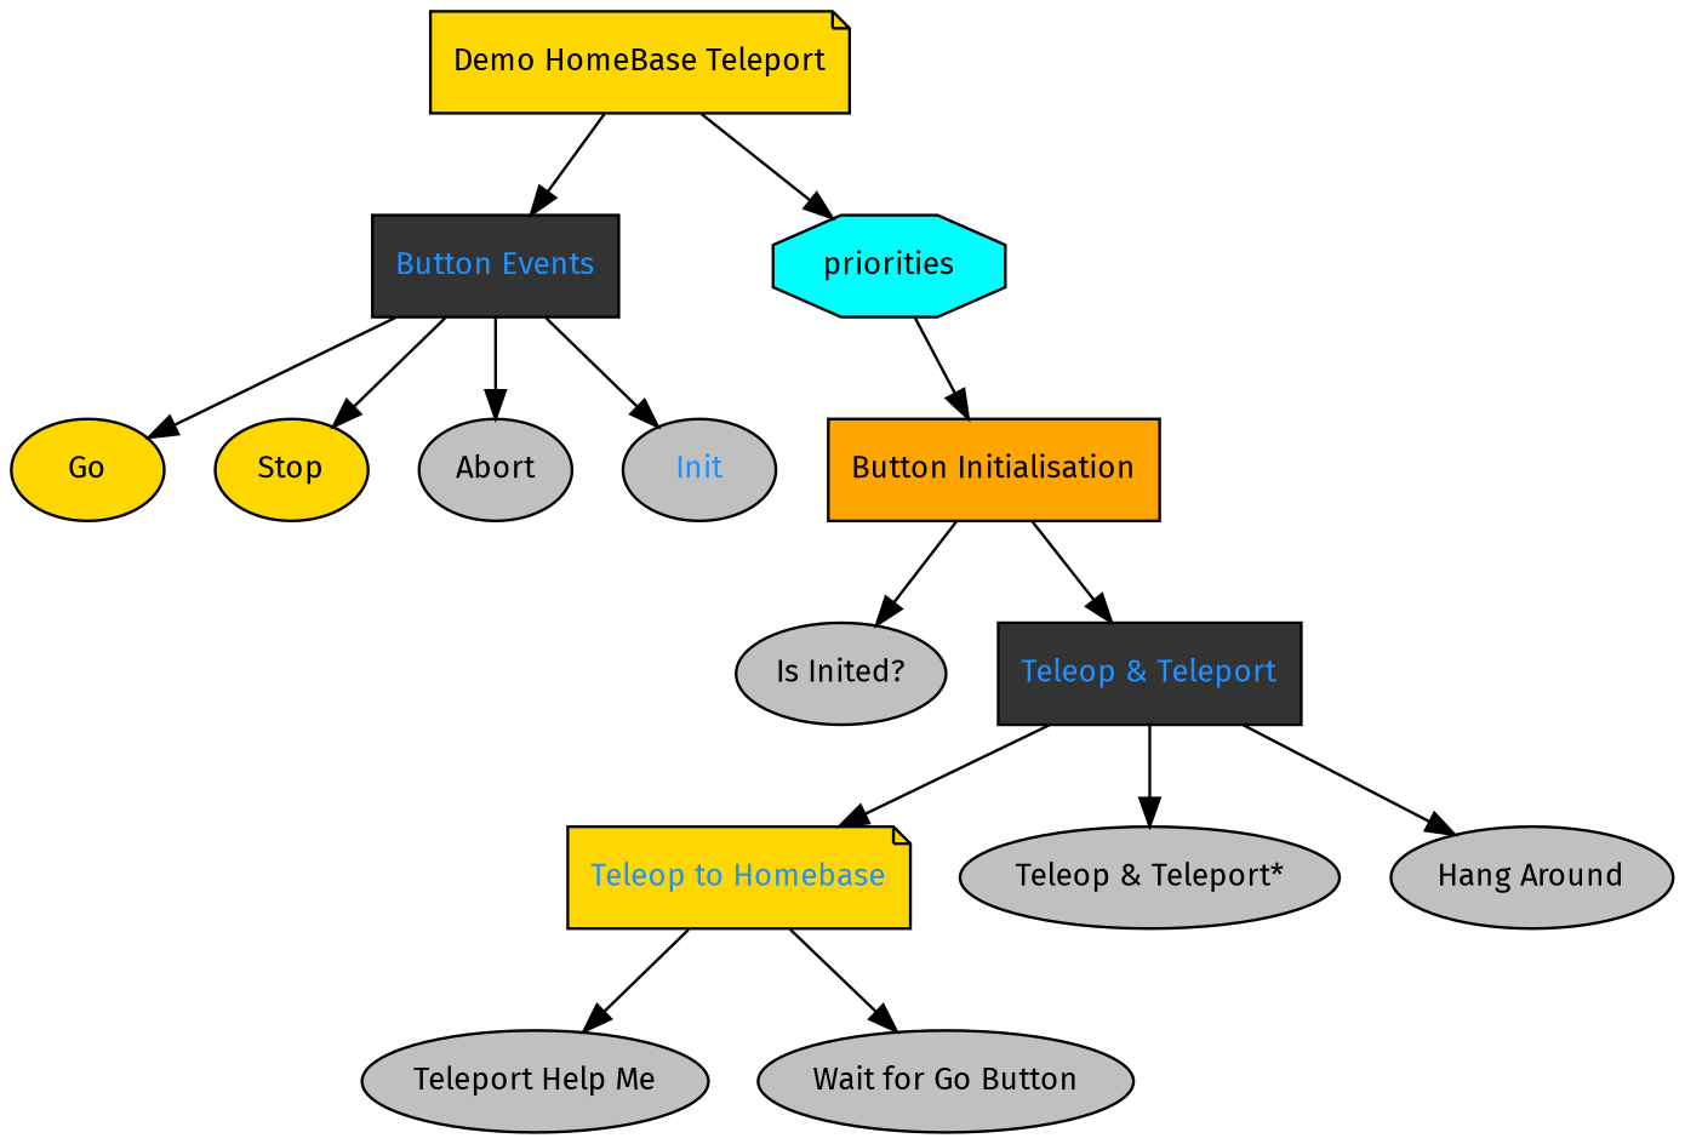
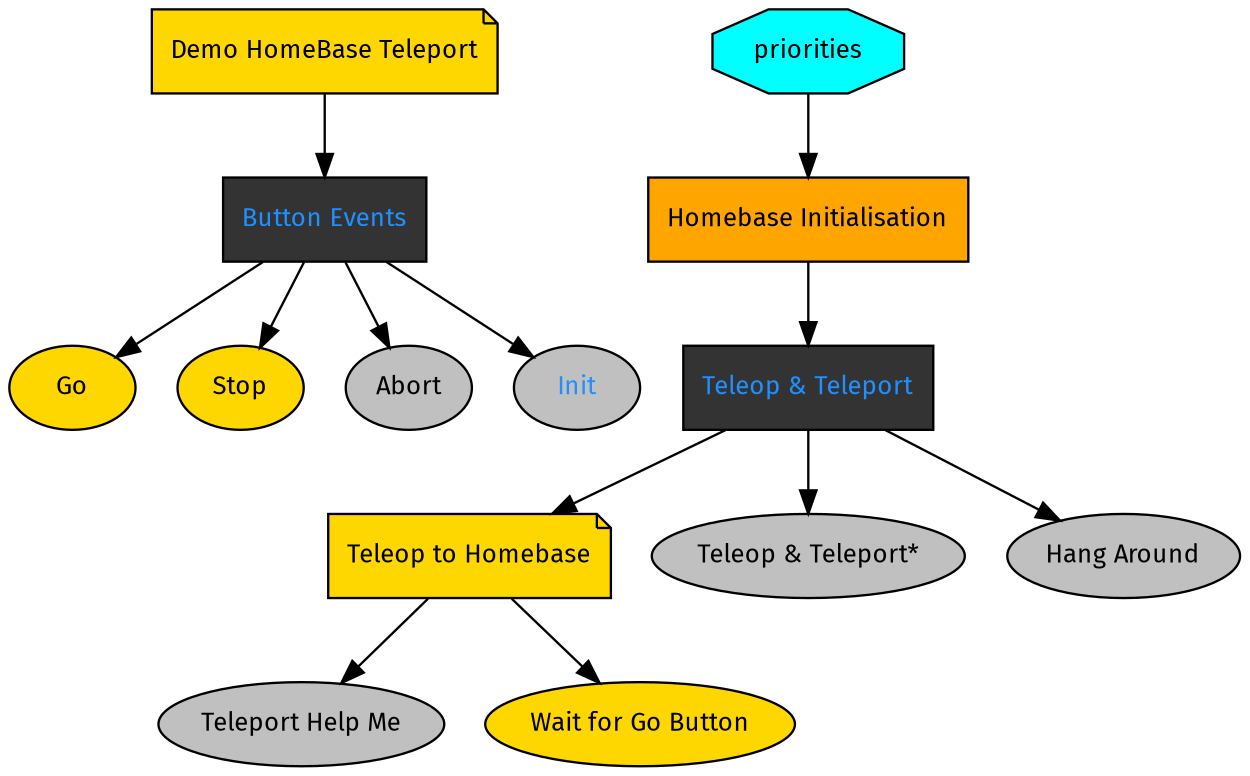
  digraph {
    fontname="Fira Sans"
    node [fillcolor=gray fontcolor=black fontname="Fira Sans" fontsize=11 shape=ellipse style=filled]
    edge [fontname="Fira Sans"]
    "Demo HomeBase Teleport" [fillcolor=gold shape=note]
    "Button Events" [fillcolor=gray20 fontcolor=dodgerblue shape=box]
    priorities [fillcolor=cyan shape=octagon]
    Go [fillcolor=gold]
    Stop [fillcolor=gold]
    Abort
    Init [fontcolor=dodgerblue]
-   "Homebase Initialisation" [fillcolor=orange shape=box label="Button Initialisation"]
-   "Is Inited?"
+   "Homebase Initialisation" [fillcolor=orange shape=box]
    "Teleop & Teleport" [fillcolor=gray20 fontcolor=dodgerblue shape=box]
-   "Teleop to Homebase" [fillcolor=gold fontcolor=dodgerblue shape=note]
+   "Teleop to Homebase" [fillcolor=gold shape=note]
    "Teleop & Teleport*"
    "Hang Around"
    n14 [label="Teleport Help Me"]
-   "Wait for Go Button"
+   "Wait for Go Button" [fillcolor=gold]
    "Demo HomeBase Teleport" -> "Button Events"
-   "Demo HomeBase Teleport" -> priorities
    "Button Events" -> Go
    "Button Events" -> Stop
    "Button Events" -> Abort
    "Button Events" -> Init
    priorities -> "Homebase Initialisation"
-   "Homebase Initialisation" -> "Is Inited?"
    "Homebase Initialisation" -> "Teleop & Teleport"
    "Teleop & Teleport" -> "Teleop to Homebase"
    "Teleop & Teleport" -> "Teleop & Teleport*"
    "Teleop & Teleport" -> "Hang Around"
    "Teleop to Homebase" -> n14
    "Teleop to Homebase" -> "Wait for Go Button"
  }
